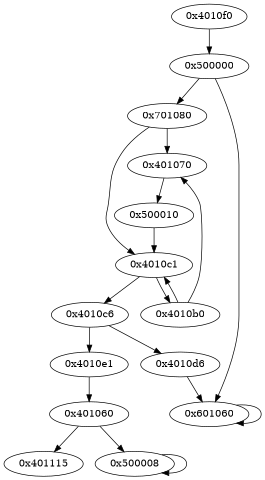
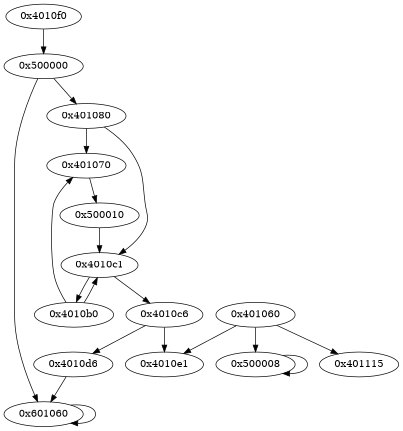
  digraph {
    n1 [label="0x4010f0"]
    n2 [label="0x500000"]
-   n3 [label="0x701080"]
+   n3 [label="0x401080"]
    n4 [label="0x601060"]
    n5 [label="0x401070"]
    n6 [label="0x4010c1"]
    n7 [label="0x500010"]
    n8 [label="0x4010b0"]
    n9 [label="0x4010c6"]
    n10 [label="0x4010d6"]
    n11 [label="0x4010e1"]
    n12 [label="0x401060"]
    n13 [label="0x401115"]
    n14 [label="0x500008"]
    n1 -> n2
    n2 -> n3
    n2 -> n4
    n3 -> n5
    n3 -> n6
    n4 -> n4
    n5 -> n7
    n6 -> n8
    n6 -> n9
    n7 -> n6
    n8 -> n5
    n8 -> n6
    n9 -> n10
    n9 -> n11
    n10 -> n4
-   n11 -> n12
+   n12 -> n11
    n12 -> n13
    n12 -> n14
    n14 -> n14
  }
